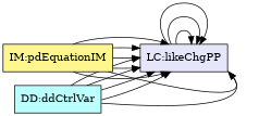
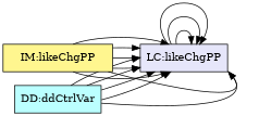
  digraph {
    rankdir=LR
    node [color=black shape=box style=filled]
    edge [headport=massSpring tailport=gdPowerPlantRC]
    n1 [fillcolor=lavender label="LC:likeChgPP"]
    n2 [fillcolor=paleturquoise1 label="DD:ddCtrlVar"]
-   n3 [fillcolor=khaki1 label="IM:pdEquationIM"]
+   n3 [fillcolor=khaki1 label="IM:likeChgPP"]
    subgraph sub_1 {
      rank=same
      n1
    }
    subgraph sub_2 {
      rank=same
      n2
    }
    subgraph sub_3 {
      rank=same
      n3
    }
    subgraph sub_4 {
      rank=same
      n3
    }
    subgraph sub_5 {
      rank=same
      n3
    }
    subgraph sub_6 {
      rank=same
      n1
    }
    subgraph sub_7 {
      rank=same
      n1
    }
    n1 -> n1 [tailport=likeChgPP]
    n1 -> n1 [headport=dampingCoeffSpring tailport=likeChgPP]
    n1 -> n1 [headport=stiffnessCoeffSpring tailport=likeChgPP]
    n2 -> n1 [headport=setPointConstant tailport=dqdProcessErrorFD]
    n2 -> n1 [headport=initialValue tailport=dqdProcessErrorFD]
    n2 -> n1 [headport=unfilteredDerivative tailport=dqdDerivativeControlFD]
    n2 -> n1 [headport=decoupled tailport=dqdCtrlVarFD]
    n2 -> n1 [headport=parallelEq tailport=dqdCtrlVarFD]
    n3 -> n1 [headport=pwrPlantTxFnx tailport=tmSOSystemRC]
    n3 -> n1 [headport=externalDisturb]
    n3 -> n1
    n3 -> n1 [headport=dampingCoeffSpring]
    n3 -> n1 [headport=stiffnessCoeffSpring]
    n3 -> n1 [headport=setPointConstant tailport=imPDRC]
  }
